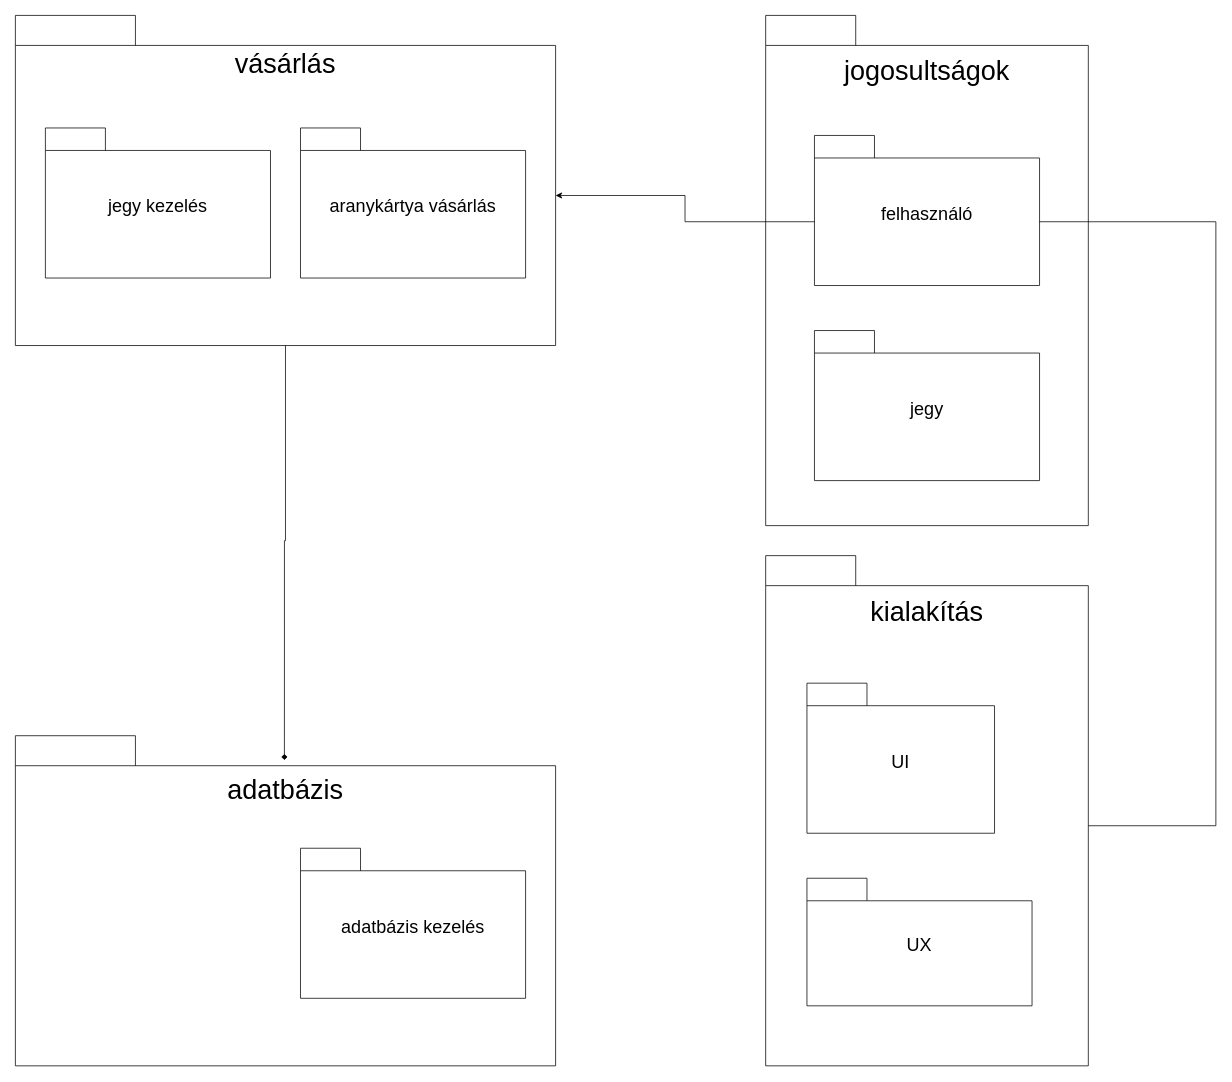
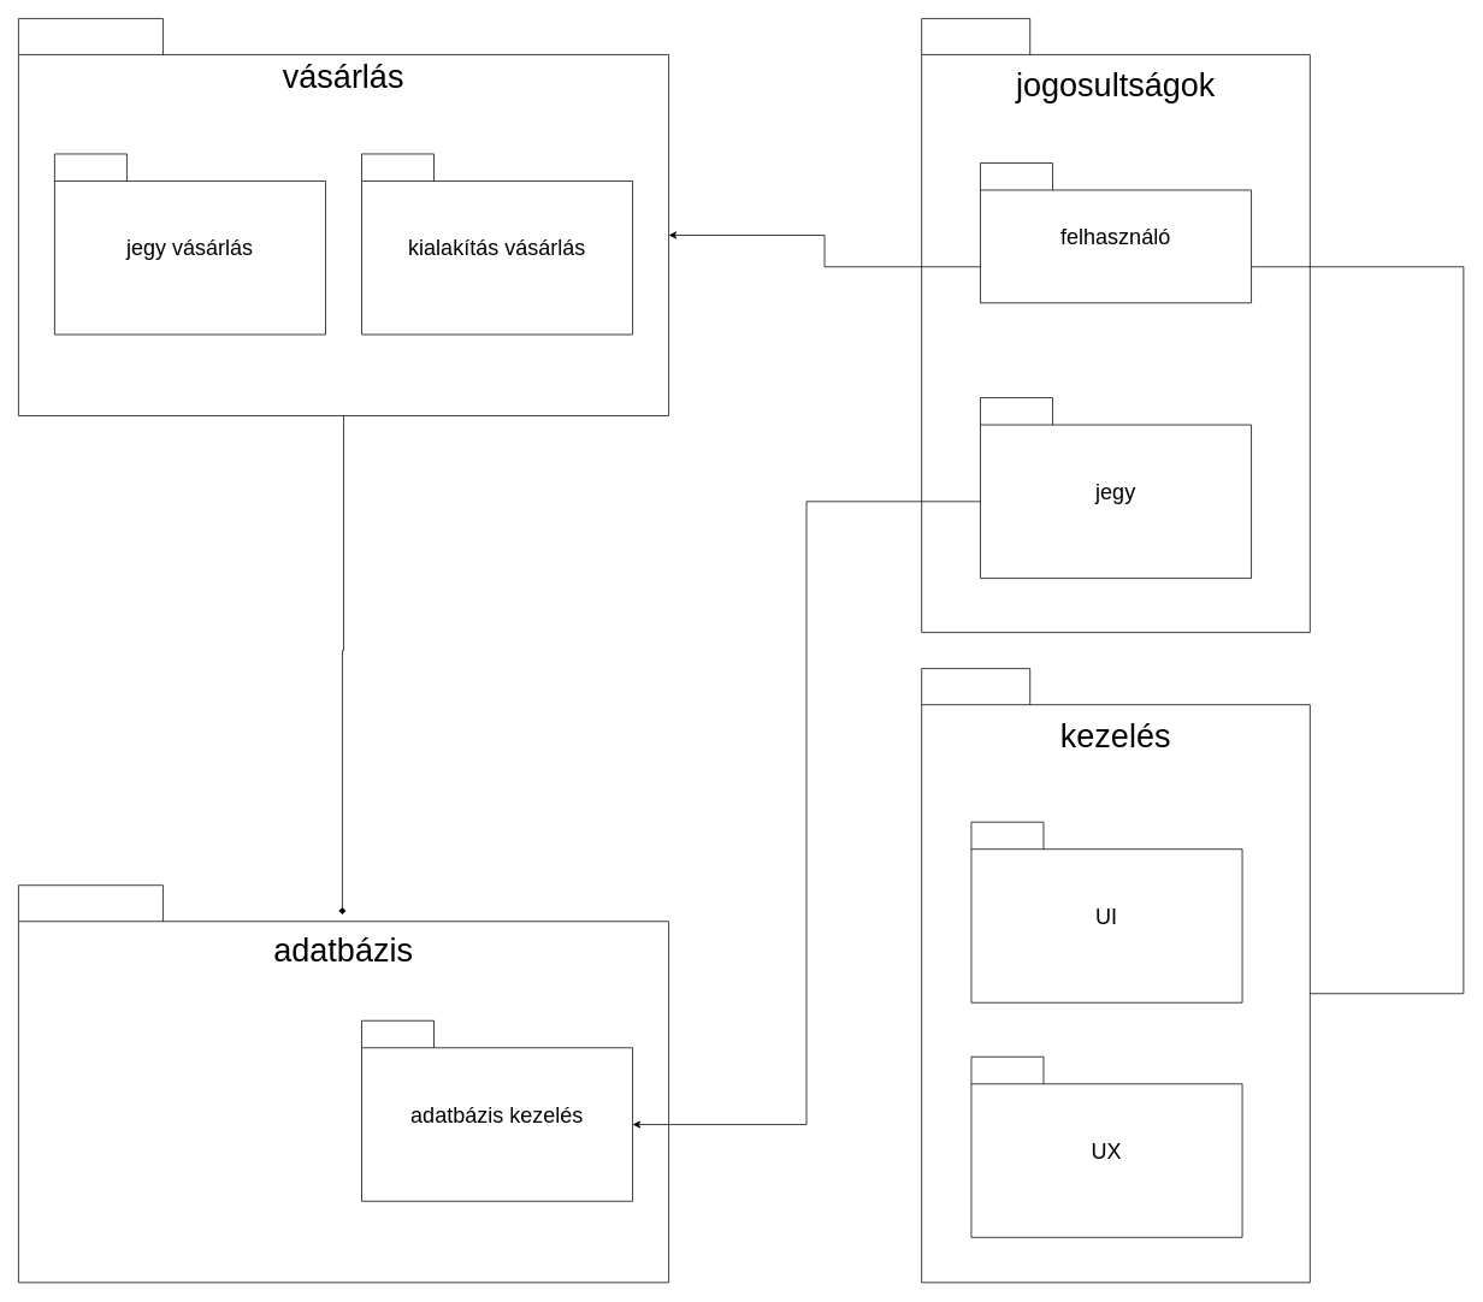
  <mxCell id="0" />
  <mxCell id="1" parent="0" />
  <mxCell id="2" value="&lt;h1&gt;&lt;font style=&quot;font-size: 36px; font-weight: normal;&quot;&gt;jogosultságok&lt;/font&gt;&lt;/h1&gt;" style="shape=folder;fontStyle=1;spacingTop=30;tabWidth=120;tabHeight=40;tabPosition=left;html=1;whiteSpace=wrap;verticalAlign=top;" vertex="1" parent="1"><mxGeometry x="1020" y="20" width="430" height="680" as="geometry" /></mxCell>
  <mxCell id="3" value="&lt;h1&gt;&lt;span style=&quot;font-weight: normal;&quot;&gt;&lt;font style=&quot;font-size: 36px;&quot;&gt;vásárlás&lt;/font&gt;&lt;/span&gt;&lt;/h1&gt;" style="shape=folder;fontStyle=1;spacingTop=20;tabWidth=160;tabHeight=40;tabPosition=left;html=1;whiteSpace=wrap;align=center;verticalAlign=top;labelBackgroundColor=none;horizontal=1;" vertex="1" parent="1"><mxGeometry x="20" y="20" width="720" height="440" as="geometry" /></mxCell>
- <mxCell id="4" value="&lt;h2&gt;&lt;font style=&quot;font-size: 24px; font-weight: normal;&quot;&gt;jegy kezelés&lt;/font&gt;&lt;/h2&gt;" style="shape=folder;fontStyle=1;spacingTop=10;tabWidth=80;tabHeight=30;tabPosition=left;html=1;whiteSpace=wrap;align=center;labelBackgroundColor=none;" vertex="1" parent="1"><mxGeometry x="60" y="170" width="300" height="200" as="geometry" /></mxCell>
- <mxCell id="5" value="&lt;h2&gt;&lt;font style=&quot;font-size: 24px; font-weight: normal;&quot;&gt;aranykártya vásárlás&lt;/font&gt;&lt;/h2&gt;" style="shape=folder;fontStyle=1;spacingTop=10;tabWidth=80;tabHeight=30;tabPosition=left;html=1;whiteSpace=wrap;labelBackgroundColor=none;" vertex="1" parent="1"><mxGeometry x="400" y="170" width="300" height="200" as="geometry" /></mxCell>
- <mxCell id="6" value="&lt;h1&gt;&lt;span style=&quot;font-weight: normal;&quot;&gt;felhasználó&lt;/span&gt;&lt;/h1&gt;" style="shape=folder;fontStyle=1;spacingTop=10;tabWidth=80;tabHeight=30;tabPosition=left;html=1;whiteSpace=wrap;" vertex="1" parent="1"><mxGeometry x="1085" y="180" width="300" height="200" as="geometry" /></mxCell>
+ <mxCell id="4" value="&lt;h2&gt;&lt;font style=&quot;font-size: 24px; font-weight: normal;&quot;&gt;jegy vásárlás&lt;/font&gt;&lt;/h2&gt;" style="shape=folder;fontStyle=1;spacingTop=10;tabWidth=80;tabHeight=30;tabPosition=left;html=1;whiteSpace=wrap;align=center;labelBackgroundColor=none;" vertex="1" parent="1"><mxGeometry x="60" y="170" width="300" height="200" as="geometry" /></mxCell>
+ <mxCell id="5" value="&lt;h2&gt;&lt;font style=&quot;font-size: 24px; font-weight: normal;&quot;&gt;kialakítás vásárlás&lt;/font&gt;&lt;/h2&gt;" style="shape=folder;fontStyle=1;spacingTop=10;tabWidth=80;tabHeight=30;tabPosition=left;html=1;whiteSpace=wrap;labelBackgroundColor=none;" vertex="1" parent="1"><mxGeometry x="400" y="170" width="300" height="200" as="geometry" /></mxCell>
+ <mxCell id="6" value="&lt;h1&gt;&lt;span style=&quot;font-weight: normal;&quot;&gt;felhasználó&lt;/span&gt;&lt;/h1&gt;" style="shape=folder;fontStyle=1;spacingTop=10;tabWidth=80;tabHeight=30;tabPosition=left;html=1;whiteSpace=wrap;" vertex="1" parent="1"><mxGeometry x="1085" y="180" width="300" height="155" as="geometry" /></mxCell>
  <mxCell id="7" value="&lt;h1 style=&quot;font-size: 36px;&quot;&gt;&lt;span style=&quot;font-weight: normal;&quot;&gt;adatbázis&lt;/span&gt;&lt;/h1&gt;" style="shape=folder;fontStyle=1;spacingTop=20;tabWidth=160;tabHeight=40;tabPosition=left;html=1;whiteSpace=wrap;verticalAlign=top;" vertex="1" parent="1"><mxGeometry x="20" y="980" width="720" height="440" as="geometry" /></mxCell>
  <mxCell id="8" value="&lt;h2&gt;&lt;font style=&quot;font-size: 24px; font-weight: normal;&quot;&gt;adatbázis kezelés&lt;/font&gt;&lt;/h2&gt;" style="shape=folder;fontStyle=1;spacingTop=10;tabWidth=80;tabHeight=30;tabPosition=left;html=1;whiteSpace=wrap;" vertex="1" parent="1"><mxGeometry x="400" y="1130" width="300" height="200" as="geometry" /></mxCell>
  <mxCell id="9" value="&lt;h2&gt;&lt;font style=&quot;font-size: 24px; font-weight: normal;&quot;&gt;jegy&lt;/font&gt;&lt;/h2&gt;" style="shape=folder;fontStyle=1;spacingTop=10;tabWidth=80;tabHeight=30;tabPosition=left;whiteSpace=wrap;verticalAlign=middle;html=1;" vertex="1" parent="1"><mxGeometry x="1085" y="440" width="300" height="200" as="geometry" /></mxCell>
  <mxCell id="10" style="edgeStyle=orthogonalEdgeStyle;rounded=0;orthogonalLoop=1;jettySize=auto;html=1;exitX=0.5;exitY=1;exitDx=0;exitDy=0;exitPerimeter=0;entryX=0.498;entryY=0.074;entryDx=0;entryDy=0;entryPerimeter=0;endArrow=diamond;" edge="1" parent="1" source="3" target="7"><mxGeometry relative="1" as="geometry" /></mxCell>
  <mxCell id="11" style="edgeStyle=orthogonalEdgeStyle;rounded=0;orthogonalLoop=1;jettySize=auto;html=1;exitX=0;exitY=0;exitDx=0;exitDy=115;exitPerimeter=0;entryX=0;entryY=0;entryDx=720;entryDy=240;entryPerimeter=0;" edge="1" parent="1" source="6" target="3"><mxGeometry relative="1" as="geometry" /></mxCell>
- <mxCell id="13" value="&lt;h1&gt;&lt;span style=&quot;font-size: 36px; font-weight: 400;&quot;&gt;kialakítás&lt;/span&gt;&lt;/h1&gt;" style="shape=folder;fontStyle=1;spacingTop=30;tabWidth=120;tabHeight=40;tabPosition=left;html=1;whiteSpace=wrap;verticalAlign=top;" vertex="1" parent="1"><mxGeometry x="1020" y="740" width="430" height="680" as="geometry" /></mxCell>
- <mxCell id="14" value="&lt;h1&gt;&lt;span style=&quot;font-weight: normal;&quot;&gt;UI&lt;/span&gt;&lt;/h1&gt;" style="shape=folder;fontStyle=1;spacingTop=10;tabWidth=80;tabHeight=30;tabPosition=left;html=1;whiteSpace=wrap;" vertex="1" parent="1"><mxGeometry x="1075" y="910" width="250" height="200" as="geometry" /></mxCell>
- <mxCell id="15" value="&lt;h2&gt;&lt;font style=&quot;font-size: 24px; font-weight: normal;&quot;&gt;UX&lt;/font&gt;&lt;/h2&gt;" style="shape=folder;fontStyle=1;spacingTop=10;tabWidth=80;tabHeight=30;tabPosition=left;whiteSpace=wrap;verticalAlign=middle;html=1;" vertex="1" parent="1"><mxGeometry x="1075" y="1170" width="300" height="170" as="geometry" /></mxCell>
+ <mxCell id="12" style="edgeStyle=orthogonalEdgeStyle;rounded=0;orthogonalLoop=1;jettySize=auto;html=1;exitX=0;exitY=0;exitDx=0;exitDy=115;exitPerimeter=0;entryX=0;entryY=0;entryDx=300;entryDy=115;entryPerimeter=0;" edge="1" parent="1" source="9" target="8"><mxGeometry relative="1" as="geometry" /></mxCell>
+ <mxCell id="13" value="&lt;h1&gt;&lt;span style=&quot;font-size: 36px; font-weight: 400;&quot;&gt;kezelés&lt;/span&gt;&lt;/h1&gt;" style="shape=folder;fontStyle=1;spacingTop=30;tabWidth=120;tabHeight=40;tabPosition=left;html=1;whiteSpace=wrap;verticalAlign=top;" vertex="1" parent="1"><mxGeometry x="1020" y="740" width="430" height="680" as="geometry" /></mxCell>
+ <mxCell id="14" value="&lt;h1&gt;&lt;span style=&quot;font-weight: normal;&quot;&gt;UI&lt;/span&gt;&lt;/h1&gt;" style="shape=folder;fontStyle=1;spacingTop=10;tabWidth=80;tabHeight=30;tabPosition=left;html=1;whiteSpace=wrap;" vertex="1" parent="1"><mxGeometry x="1075" y="910" width="300" height="200" as="geometry" /></mxCell>
+ <mxCell id="15" value="&lt;h2&gt;&lt;font style=&quot;font-size: 24px; font-weight: normal;&quot;&gt;UX&lt;/font&gt;&lt;/h2&gt;" style="shape=folder;fontStyle=1;spacingTop=10;tabWidth=80;tabHeight=30;tabPosition=left;whiteSpace=wrap;verticalAlign=middle;html=1;" vertex="1" parent="1"><mxGeometry x="1075" y="1170" width="300" height="200" as="geometry" /></mxCell>
  <mxCell id="16" style="edgeStyle=orthogonalEdgeStyle;rounded=0;orthogonalLoop=1;jettySize=auto;html=1;exitX=0;exitY=0;exitDx=430;exitDy=360;exitPerimeter=0;entryX=0;entryY=0;entryDx=300;entryDy=115;entryPerimeter=0;endArrow=none;" edge="1" parent="1" source="13" target="6"><mxGeometry relative="1" as="geometry"><mxPoint x="1620" y="300" as="targetPoint" /><Array as="points"><mxPoint x="1620" y="1100" /><mxPoint x="1620" y="295" /></Array></mxGeometry></mxCell>
